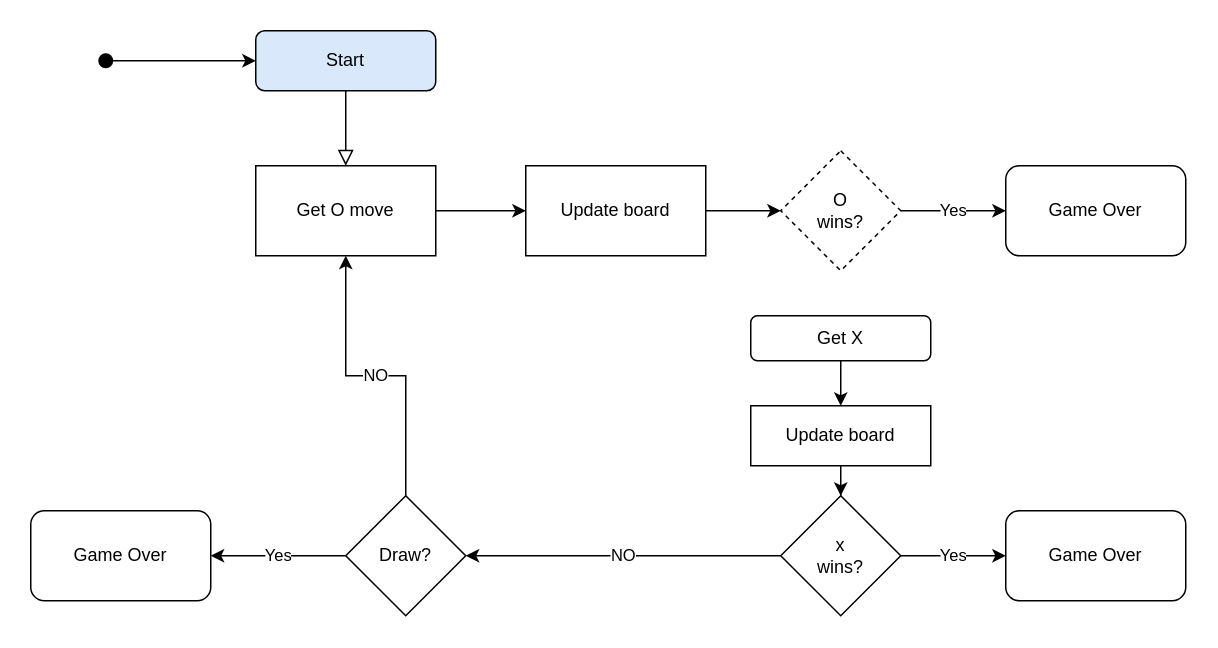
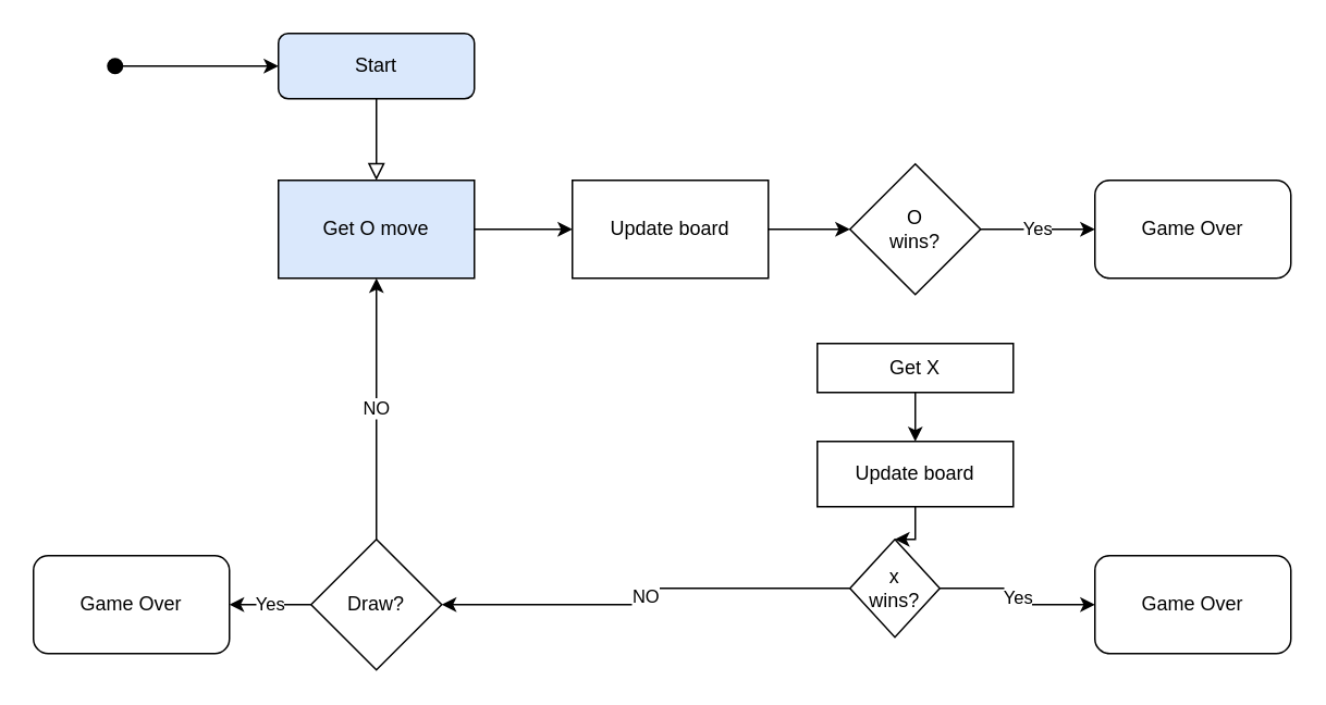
  <mxCell id="0" />
  <mxCell id="1" parent="0" />
  <mxCell id="2" value="" style="rounded=0;html=1;jettySize=auto;orthogonalLoop=1;fontSize=11;endArrow=block;endFill=0;endSize=8;strokeWidth=1;shadow=0;labelBackgroundColor=none;edgeStyle=orthogonalEdgeStyle;" parent="1" source="3" edge="1"><mxGeometry relative="1" as="geometry"><mxPoint x="230" y="110" as="targetPoint" /></mxGeometry></mxCell>
  <mxCell id="3" value="Start" style="rounded=1;whiteSpace=wrap;html=1;fontSize=12;glass=0;strokeWidth=1;shadow=0;fillColor=#dae8fc;" parent="1" vertex="1"><mxGeometry x="170" y="20" width="120" height="40" as="geometry" /></mxCell>
  <mxCell id="4" value="" style="edgeStyle=orthogonalEdgeStyle;rounded=0;orthogonalLoop=1;jettySize=auto;html=1;" parent="1" source="5" target="7" edge="1"><mxGeometry relative="1" as="geometry" /></mxCell>
- <mxCell id="5" value="Get O move" style="rounded=0;whiteSpace=wrap;html=1;" parent="1" vertex="1"><mxGeometry x="170" y="110" width="120" height="60" as="geometry" /></mxCell>
+ <mxCell id="5" value="Get O move" style="rounded=0;whiteSpace=wrap;html=1;fillColor=#dae8fc;" parent="1" vertex="1"><mxGeometry x="170" y="110" width="120" height="60" as="geometry" /></mxCell>
  <mxCell id="6" value="" style="edgeStyle=orthogonalEdgeStyle;rounded=0;orthogonalLoop=1;jettySize=auto;html=1;" parent="1" source="7" target="9" edge="1"><mxGeometry relative="1" as="geometry" /></mxCell>
  <mxCell id="7" value="Update board" style="rounded=0;whiteSpace=wrap;html=1;" parent="1" vertex="1"><mxGeometry x="350" y="110" width="120" height="60" as="geometry" /></mxCell>
  <mxCell id="8" value="Yes" style="edgeStyle=orthogonalEdgeStyle;rounded=0;orthogonalLoop=1;jettySize=auto;html=1;" parent="1" source="9" target="16" edge="1"><mxGeometry relative="1" as="geometry" /></mxCell>
- <mxCell id="9" value="O&lt;br&gt;wins?" style="rhombus;whiteSpace=wrap;html=1;dashed=1;" parent="1" vertex="1"><mxGeometry x="520" y="100" width="80" height="80" as="geometry" /></mxCell>
+ <mxCell id="9" value="O&lt;br&gt;wins?" style="rhombus;whiteSpace=wrap;html=1;" parent="1" vertex="1"><mxGeometry x="520" y="100" width="80" height="80" as="geometry" /></mxCell>
  <mxCell id="10" value="Yes" style="edgeStyle=orthogonalEdgeStyle;rounded=0;orthogonalLoop=1;jettySize=auto;html=1;" parent="1" source="12" target="20" edge="1"><mxGeometry relative="1" as="geometry" /></mxCell>
  <mxCell id="11" value="NO" style="edgeStyle=orthogonalEdgeStyle;rounded=0;orthogonalLoop=1;jettySize=auto;html=1;" parent="1" source="12" target="15" edge="1"><mxGeometry relative="1" as="geometry" /></mxCell>
- <mxCell id="12" value="x&lt;br&gt;wins?" style="rhombus;whiteSpace=wrap;html=1;" parent="1" vertex="1"><mxGeometry x="520" y="330" width="80" height="80" as="geometry" /></mxCell>
+ <mxCell id="12" value="x&lt;br&gt;wins?" style="rhombus;whiteSpace=wrap;html=1;" parent="1" vertex="1"><mxGeometry x="520" y="330" width="55" height="60" as="geometry" /></mxCell>
  <mxCell id="13" value="Yes" style="edgeStyle=orthogonalEdgeStyle;rounded=0;orthogonalLoop=1;jettySize=auto;html=1;" parent="1" source="15" target="17" edge="1"><mxGeometry relative="1" as="geometry" /></mxCell>
  <mxCell id="14" value="NO" style="edgeStyle=orthogonalEdgeStyle;rounded=0;orthogonalLoop=1;jettySize=auto;html=1;" parent="1" source="15" target="5" edge="1"><mxGeometry relative="1" as="geometry" /></mxCell>
- <mxCell id="15" value="Draw?" style="rhombus;whiteSpace=wrap;html=1;" parent="1" vertex="1"><mxGeometry x="230" y="330" width="80" height="80" as="geometry" /></mxCell>
+ <mxCell id="15" value="Draw?" style="rhombus;whiteSpace=wrap;html=1;" parent="1" vertex="1"><mxGeometry x="190" y="330" width="80" height="80" as="geometry" /></mxCell>
  <mxCell id="16" value="Game Over" style="rounded=1;whiteSpace=wrap;html=1;" parent="1" vertex="1"><mxGeometry x="670" y="110" width="120" height="60" as="geometry" /></mxCell>
  <mxCell id="17" value="Game Over" style="rounded=1;whiteSpace=wrap;html=1;" parent="1" vertex="1"><mxGeometry x="20" y="340" width="120" height="60" as="geometry" /></mxCell>
  <mxCell id="18" value="" style="edgeStyle=orthogonalEdgeStyle;rounded=0;orthogonalLoop=1;jettySize=auto;html=1;" parent="1" source="19" target="22" edge="1"><mxGeometry relative="1" as="geometry" /></mxCell>
- <mxCell id="19" value="Get X" style="whiteSpace=wrap;html=1;rounded=1;" parent="1" vertex="1"><mxGeometry x="500" y="210" width="120" height="30" as="geometry" /></mxCell>
+ <mxCell id="19" value="Get X" style="rounded=0;whiteSpace=wrap;html=1;" parent="1" vertex="1"><mxGeometry x="500" y="210" width="120" height="30" as="geometry" /></mxCell>
  <mxCell id="20" value="Game Over" style="rounded=1;whiteSpace=wrap;html=1;" parent="1" vertex="1"><mxGeometry x="670" y="340" width="120" height="60" as="geometry" /></mxCell>
  <mxCell id="21" value="" style="edgeStyle=orthogonalEdgeStyle;rounded=0;orthogonalLoop=1;jettySize=auto;html=1;" parent="1" source="22" target="12" edge="1"><mxGeometry relative="1" as="geometry" /></mxCell>
  <mxCell id="22" value="Update board" style="rounded=0;whiteSpace=wrap;html=1;" parent="1" vertex="1"><mxGeometry x="500" y="270" width="120" height="40" as="geometry" /></mxCell>
  <mxCell id="23" value="" style="edgeStyle=orthogonalEdgeStyle;rounded=0;orthogonalLoop=1;jettySize=auto;html=1;" edge="1" parent="1" source="24" target="3"><mxGeometry relative="1" as="geometry" /></mxCell>
  <mxCell id="24" value="" style="shape=waypoint;sketch=0;fillStyle=solid;size=6;pointerEvents=1;points=[];fillColor=none;resizable=0;rotatable=0;perimeter=centerPerimeter;snapToPoint=1;strokeWidth=3;" vertex="1" parent="1"><mxGeometry x="50" y="20" width="40" height="40" as="geometry" /></mxCell>
